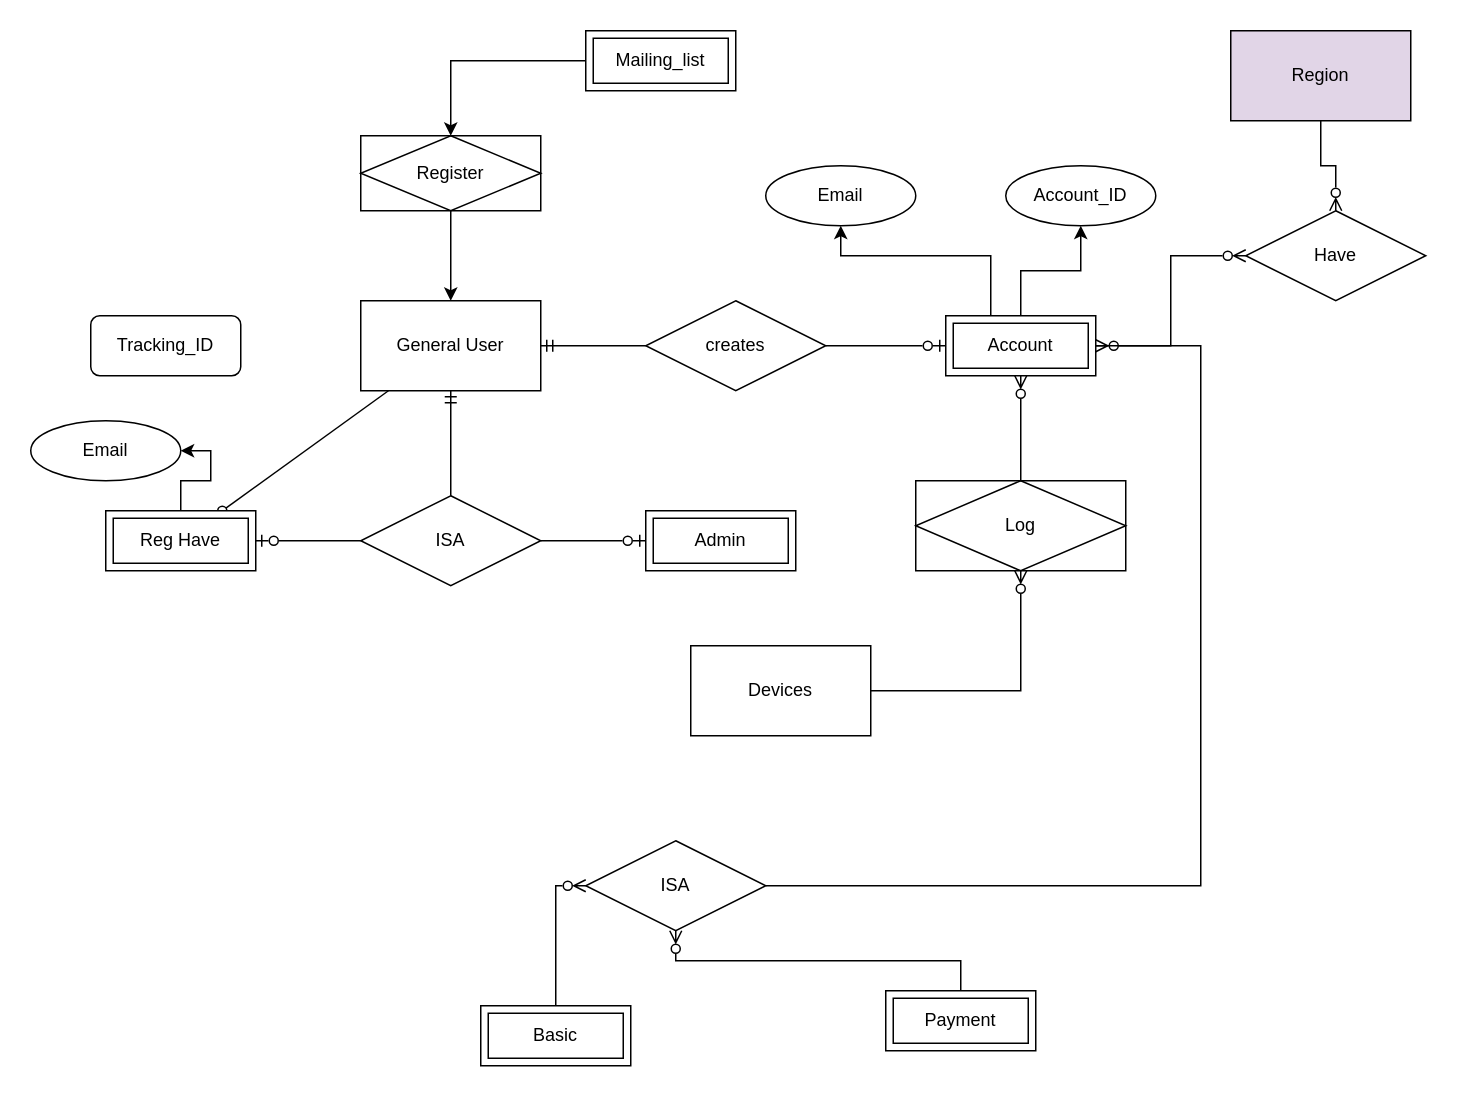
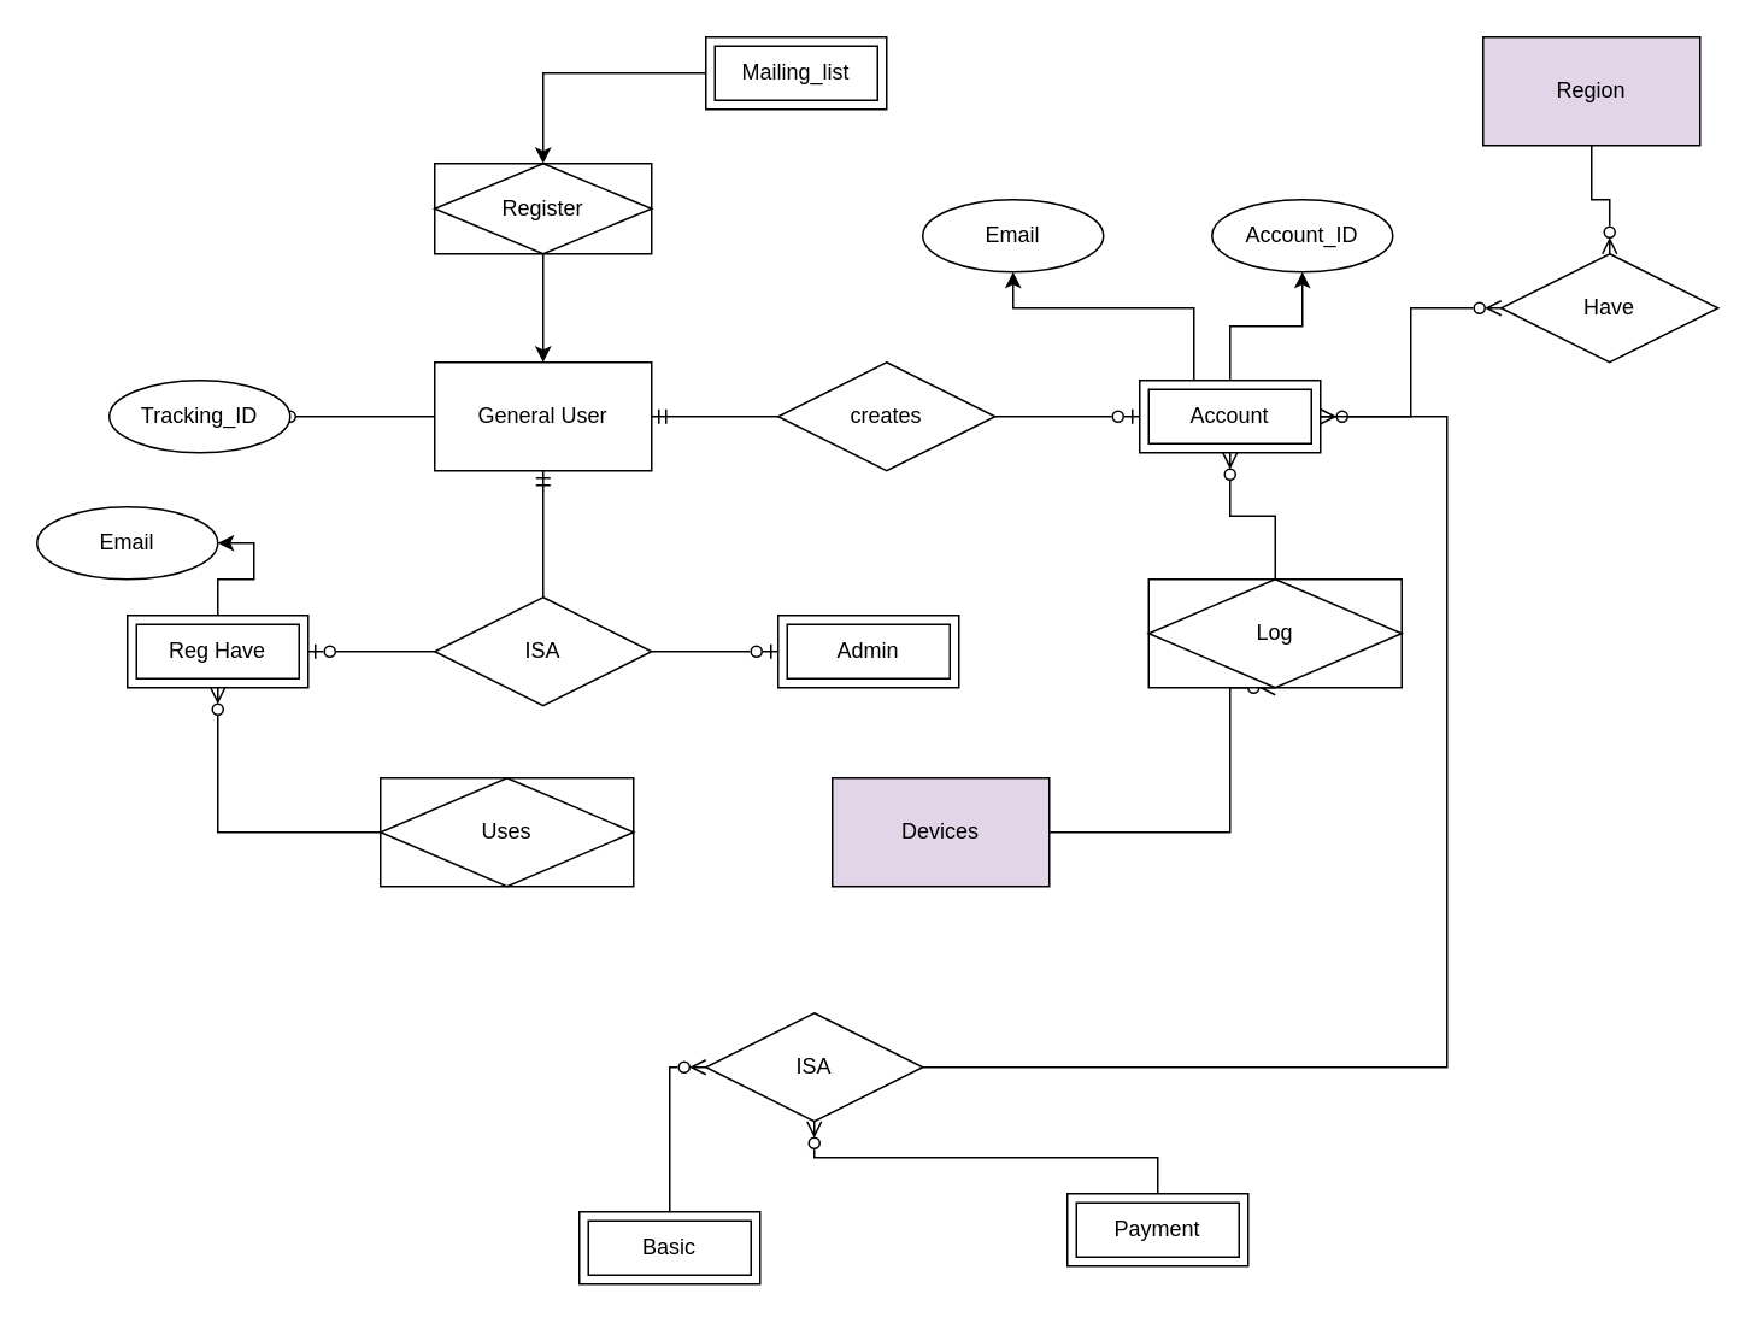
  <mxCell id="0" />
  <mxCell id="1" parent="0" />
- <mxCell id="2" style="rounded=0;orthogonalLoop=1;jettySize=auto;html=1;startArrow=none;startFill=0;endArrow=oval;endFill=0;" edge="1" parent="1" source="3" target="6"><mxGeometry relative="1" as="geometry" /></mxCell>
+ <mxCell id="2" style="rounded=0;orthogonalLoop=1;jettySize=auto;html=1;entryX=1;entryY=0.5;entryDx=0;entryDy=0;startArrow=none;startFill=0;endArrow=oval;endFill=0;" edge="1" parent="1" source="3" target="17"><mxGeometry relative="1" as="geometry" /></mxCell>
  <mxCell id="3" value="General User" style="rounded=0;whiteSpace=wrap;html=1;" vertex="1" parent="1"><mxGeometry x="240" y="200" width="120" height="60" as="geometry" /></mxCell>
  <mxCell id="4" style="edgeStyle=orthogonalEdgeStyle;rounded=0;orthogonalLoop=1;jettySize=auto;html=1;entryX=1;entryY=0.5;entryDx=0;entryDy=0;startArrow=none;startFill=0;endArrow=classic;endFill=1;" edge="1" parent="1" source="6" target="20"><mxGeometry relative="1" as="geometry" /></mxCell>
+ <mxCell id="5" style="edgeStyle=orthogonalEdgeStyle;rounded=0;orthogonalLoop=1;jettySize=auto;html=1;entryX=0;entryY=0.5;entryDx=0;entryDy=0;startArrow=ERzeroToMany;startFill=0;endArrow=none;endFill=0;exitX=0.5;exitY=1;exitDx=0;exitDy=0;" edge="1" parent="1" source="6" target="29"><mxGeometry relative="1" as="geometry" /></mxCell>
  <mxCell id="6" value="Reg Have" style="shape=ext;margin=3;double=1;whiteSpace=wrap;html=1;align=center;" vertex="1" parent="1"><mxGeometry x="70" y="340" width="100" height="40" as="geometry" /></mxCell>
  <mxCell id="7" value="Admin" style="shape=ext;margin=3;double=1;whiteSpace=wrap;html=1;align=center;" vertex="1" parent="1"><mxGeometry x="430" y="340" width="100" height="40" as="geometry" /></mxCell>
  <mxCell id="8" style="edgeStyle=orthogonalEdgeStyle;rounded=0;orthogonalLoop=1;jettySize=auto;html=1;entryX=0.5;entryY=1;entryDx=0;entryDy=0;endArrow=ERmandOne;endFill=0;" edge="1" parent="1" source="11" target="3"><mxGeometry relative="1" as="geometry" /></mxCell>
  <mxCell id="9" style="edgeStyle=orthogonalEdgeStyle;rounded=0;orthogonalLoop=1;jettySize=auto;html=1;entryX=1;entryY=0.5;entryDx=0;entryDy=0;endArrow=ERzeroToOne;endFill=0;" edge="1" parent="1" source="11" target="6"><mxGeometry relative="1" as="geometry" /></mxCell>
  <mxCell id="10" style="edgeStyle=orthogonalEdgeStyle;rounded=0;orthogonalLoop=1;jettySize=auto;html=1;entryX=0;entryY=0.5;entryDx=0;entryDy=0;endArrow=ERzeroToOne;endFill=0;" edge="1" parent="1" source="11" target="7"><mxGeometry relative="1" as="geometry" /></mxCell>
  <mxCell id="11" value="ISA" style="shape=rhombus;perimeter=rhombusPerimeter;whiteSpace=wrap;html=1;align=center;" vertex="1" parent="1"><mxGeometry x="240" y="330" width="120" height="60" as="geometry" /></mxCell>
  <mxCell id="12" style="edgeStyle=none;rounded=0;orthogonalLoop=1;jettySize=auto;html=1;endArrow=ERmandOne;endFill=0;startArrow=none;startFill=0;" edge="1" parent="1" source="14" target="3"><mxGeometry relative="1" as="geometry" /></mxCell>
  <mxCell id="13" style="edgeStyle=orthogonalEdgeStyle;rounded=0;orthogonalLoop=1;jettySize=auto;html=1;entryX=0;entryY=0.5;entryDx=0;entryDy=0;startArrow=none;startFill=0;endArrow=ERzeroToOne;endFill=0;" edge="1" parent="1" source="14" target="27"><mxGeometry relative="1" as="geometry"><mxPoint x="630" y="230" as="targetPoint" /></mxGeometry></mxCell>
  <mxCell id="14" value="creates" style="shape=rhombus;perimeter=rhombusPerimeter;whiteSpace=wrap;html=1;align=center;" vertex="1" parent="1"><mxGeometry x="430" y="200" width="120" height="60" as="geometry" /></mxCell>
  <mxCell id="15" style="edgeStyle=orthogonalEdgeStyle;rounded=0;orthogonalLoop=1;jettySize=auto;html=1;entryX=0.5;entryY=1;entryDx=0;entryDy=0;startArrow=none;startFill=0;endArrow=classic;endFill=1;exitX=0.5;exitY=0;exitDx=0;exitDy=0;" edge="1" parent="1" source="27" target="19"><mxGeometry relative="1" as="geometry"><mxPoint x="690" y="200" as="sourcePoint" /></mxGeometry></mxCell>
  <mxCell id="16" style="edgeStyle=orthogonalEdgeStyle;rounded=0;orthogonalLoop=1;jettySize=auto;html=1;entryX=0.5;entryY=1;entryDx=0;entryDy=0;startArrow=none;startFill=0;endArrow=classic;endFill=1;exitX=0.25;exitY=0;exitDx=0;exitDy=0;" edge="1" parent="1" source="27" target="18"><mxGeometry relative="1" as="geometry"><mxPoint x="660" y="200" as="sourcePoint" /><Array as="points"><mxPoint x="655" y="220" /><mxPoint x="660" y="220" /><mxPoint x="660" y="170" /><mxPoint x="560" y="170" /></Array></mxGeometry></mxCell>
- <mxCell id="17" value="Tracking_ID" style="whiteSpace=wrap;html=1;align=center;rounded=1;" vertex="1" parent="1"><mxGeometry x="60" y="210" width="100" height="40" as="geometry" /></mxCell>
+ <mxCell id="17" value="Tracking_ID" style="ellipse;whiteSpace=wrap;html=1;align=center;" vertex="1" parent="1"><mxGeometry x="60" y="210" width="100" height="40" as="geometry" /></mxCell>
  <mxCell id="18" value="Email" style="ellipse;whiteSpace=wrap;html=1;align=center;" vertex="1" parent="1"><mxGeometry x="510" y="110" width="100" height="40" as="geometry" /></mxCell>
  <mxCell id="19" value="Account_ID" style="ellipse;whiteSpace=wrap;html=1;align=center;" vertex="1" parent="1"><mxGeometry x="670" y="110" width="100" height="40" as="geometry" /></mxCell>
  <mxCell id="20" value="Email" style="ellipse;whiteSpace=wrap;html=1;align=center;" vertex="1" parent="1"><mxGeometry x="20" y="280" width="100" height="40" as="geometry" /></mxCell>
  <mxCell id="21" style="edgeStyle=orthogonalEdgeStyle;rounded=0;orthogonalLoop=1;jettySize=auto;html=1;entryX=0.5;entryY=0;entryDx=0;entryDy=0;startArrow=none;startFill=0;endArrow=classic;endFill=1;exitX=0.5;exitY=1;exitDx=0;exitDy=0;" edge="1" parent="1" source="24" target="3"><mxGeometry relative="1" as="geometry"><mxPoint x="300" y="165" as="sourcePoint" /></mxGeometry></mxCell>
  <mxCell id="22" style="edgeStyle=orthogonalEdgeStyle;rounded=0;orthogonalLoop=1;jettySize=auto;html=1;entryX=0.5;entryY=0;entryDx=0;entryDy=0;startArrow=none;startFill=0;endArrow=classic;endFill=1;" edge="1" parent="1" source="23" target="24"><mxGeometry relative="1" as="geometry"><mxPoint x="300" y="95" as="targetPoint" /></mxGeometry></mxCell>
  <mxCell id="23" value="Mailing_list" style="shape=ext;margin=3;double=1;whiteSpace=wrap;html=1;align=center;" vertex="1" parent="1"><mxGeometry x="390" y="20" width="100" height="40" as="geometry" /></mxCell>
  <mxCell id="24" value="Register" style="shape=associativeEntity;whiteSpace=wrap;html=1;align=center;" vertex="1" parent="1"><mxGeometry x="240" y="90" width="120" height="50" as="geometry" /></mxCell>
  <mxCell id="25" style="edgeStyle=orthogonalEdgeStyle;rounded=0;orthogonalLoop=1;jettySize=auto;html=1;entryX=0.5;entryY=0;entryDx=0;entryDy=0;startArrow=ERzeroToMany;startFill=0;endArrow=none;endFill=0;" edge="1" parent="1" source="27" target="31"><mxGeometry relative="1" as="geometry" /></mxCell>
  <mxCell id="26" style="edgeStyle=orthogonalEdgeStyle;rounded=0;orthogonalLoop=1;jettySize=auto;html=1;exitX=1;exitY=0.5;exitDx=0;exitDy=0;startArrow=ERzeroToMany;startFill=0;endArrow=none;endFill=0;entryX=1;entryY=0.5;entryDx=0;entryDy=0;" edge="1" parent="1" source="27" target="34"><mxGeometry relative="1" as="geometry"><mxPoint x="790" y="510" as="targetPoint" /><Array as="points"><mxPoint x="800" y="230" /><mxPoint x="800" y="590" /></Array></mxGeometry></mxCell>
  <mxCell id="27" value="Account" style="shape=ext;margin=3;double=1;whiteSpace=wrap;html=1;align=center;" vertex="1" parent="1"><mxGeometry x="630" y="210" width="100" height="40" as="geometry" /></mxCell>
- <mxCell id="28" value="Devices" style="rounded=0;whiteSpace=wrap;html=1;" vertex="1" parent="1"><mxGeometry x="460" y="430" width="120" height="60" as="geometry" /></mxCell>
+ <mxCell id="28" value="Devices" style="rounded=0;whiteSpace=wrap;html=1;fillColor=#e1d5e7;" vertex="1" parent="1"><mxGeometry x="460" y="430" width="120" height="60" as="geometry" /></mxCell>
+ <mxCell id="29" value="Uses" style="shape=associativeEntity;whiteSpace=wrap;html=1;align=center;" vertex="1" parent="1"><mxGeometry x="210" y="430" width="140" height="60" as="geometry" /></mxCell>
  <mxCell id="30" style="edgeStyle=orthogonalEdgeStyle;rounded=0;orthogonalLoop=1;jettySize=auto;html=1;startArrow=ERzeroToMany;startFill=0;endArrow=none;endFill=0;exitX=0.5;exitY=1;exitDx=0;exitDy=0;entryX=1;entryY=0.5;entryDx=0;entryDy=0;" edge="1" parent="1" source="31" target="28"><mxGeometry relative="1" as="geometry"><mxPoint x="600" y="470" as="targetPoint" /><Array as="points"><mxPoint x="680" y="460" /></Array></mxGeometry></mxCell>
- <mxCell id="31" value="Log" style="shape=associativeEntity;whiteSpace=wrap;html=1;align=center;" vertex="1" parent="1"><mxGeometry x="610" y="320" width="140" height="60" as="geometry" /></mxCell>
+ <mxCell id="31" value="Log" style="shape=associativeEntity;whiteSpace=wrap;html=1;align=center;" vertex="1" parent="1"><mxGeometry x="635" y="320" width="140" height="60" as="geometry" /></mxCell>
  <mxCell id="32" style="edgeStyle=orthogonalEdgeStyle;rounded=0;orthogonalLoop=1;jettySize=auto;html=1;exitX=0.5;exitY=1;exitDx=0;exitDy=0;entryX=0.5;entryY=0;entryDx=0;entryDy=0;startArrow=ERzeroToMany;startFill=0;endArrow=none;endFill=0;" edge="1" parent="1" source="34" target="35"><mxGeometry relative="1" as="geometry" /></mxCell>
  <mxCell id="33" style="edgeStyle=orthogonalEdgeStyle;rounded=0;orthogonalLoop=1;jettySize=auto;html=1;exitX=0;exitY=0.5;exitDx=0;exitDy=0;entryX=0.5;entryY=0;entryDx=0;entryDy=0;startArrow=ERzeroToMany;startFill=0;endArrow=none;endFill=0;" edge="1" parent="1" source="34" target="36"><mxGeometry relative="1" as="geometry" /></mxCell>
  <mxCell id="34" value="ISA" style="shape=rhombus;perimeter=rhombusPerimeter;whiteSpace=wrap;html=1;align=center;" vertex="1" parent="1"><mxGeometry x="390" y="560" width="120" height="60" as="geometry" /></mxCell>
  <mxCell id="35" value="Payment" style="shape=ext;margin=3;double=1;whiteSpace=wrap;html=1;align=center;" vertex="1" parent="1"><mxGeometry x="590" y="660" width="100" height="40" as="geometry" /></mxCell>
  <mxCell id="36" value="Basic" style="shape=ext;margin=3;double=1;whiteSpace=wrap;html=1;align=center;" vertex="1" parent="1"><mxGeometry x="320" y="670" width="100" height="40" as="geometry" /></mxCell>
  <mxCell id="37" value="Region" style="rounded=0;whiteSpace=wrap;html=1;fillColor=#e1d5e7;" vertex="1" parent="1"><mxGeometry x="820" y="20" width="120" height="60" as="geometry" /></mxCell>
  <mxCell id="38" style="edgeStyle=orthogonalEdgeStyle;rounded=0;orthogonalLoop=1;jettySize=auto;html=1;entryX=0.5;entryY=1;entryDx=0;entryDy=0;startArrow=ERzeroToMany;startFill=0;endArrow=none;endFill=0;" edge="1" parent="1" source="40" target="37"><mxGeometry relative="1" as="geometry" /></mxCell>
  <mxCell id="39" style="edgeStyle=orthogonalEdgeStyle;rounded=0;orthogonalLoop=1;jettySize=auto;html=1;entryX=1;entryY=0.5;entryDx=0;entryDy=0;startArrow=ERzeroToMany;startFill=0;endArrow=none;endFill=0;" edge="1" parent="1" source="40" target="27"><mxGeometry relative="1" as="geometry" /></mxCell>
  <mxCell id="40" value="Have" style="shape=rhombus;perimeter=rhombusPerimeter;whiteSpace=wrap;html=1;align=center;" vertex="1" parent="1"><mxGeometry x="830" y="140" width="120" height="60" as="geometry" /></mxCell>
